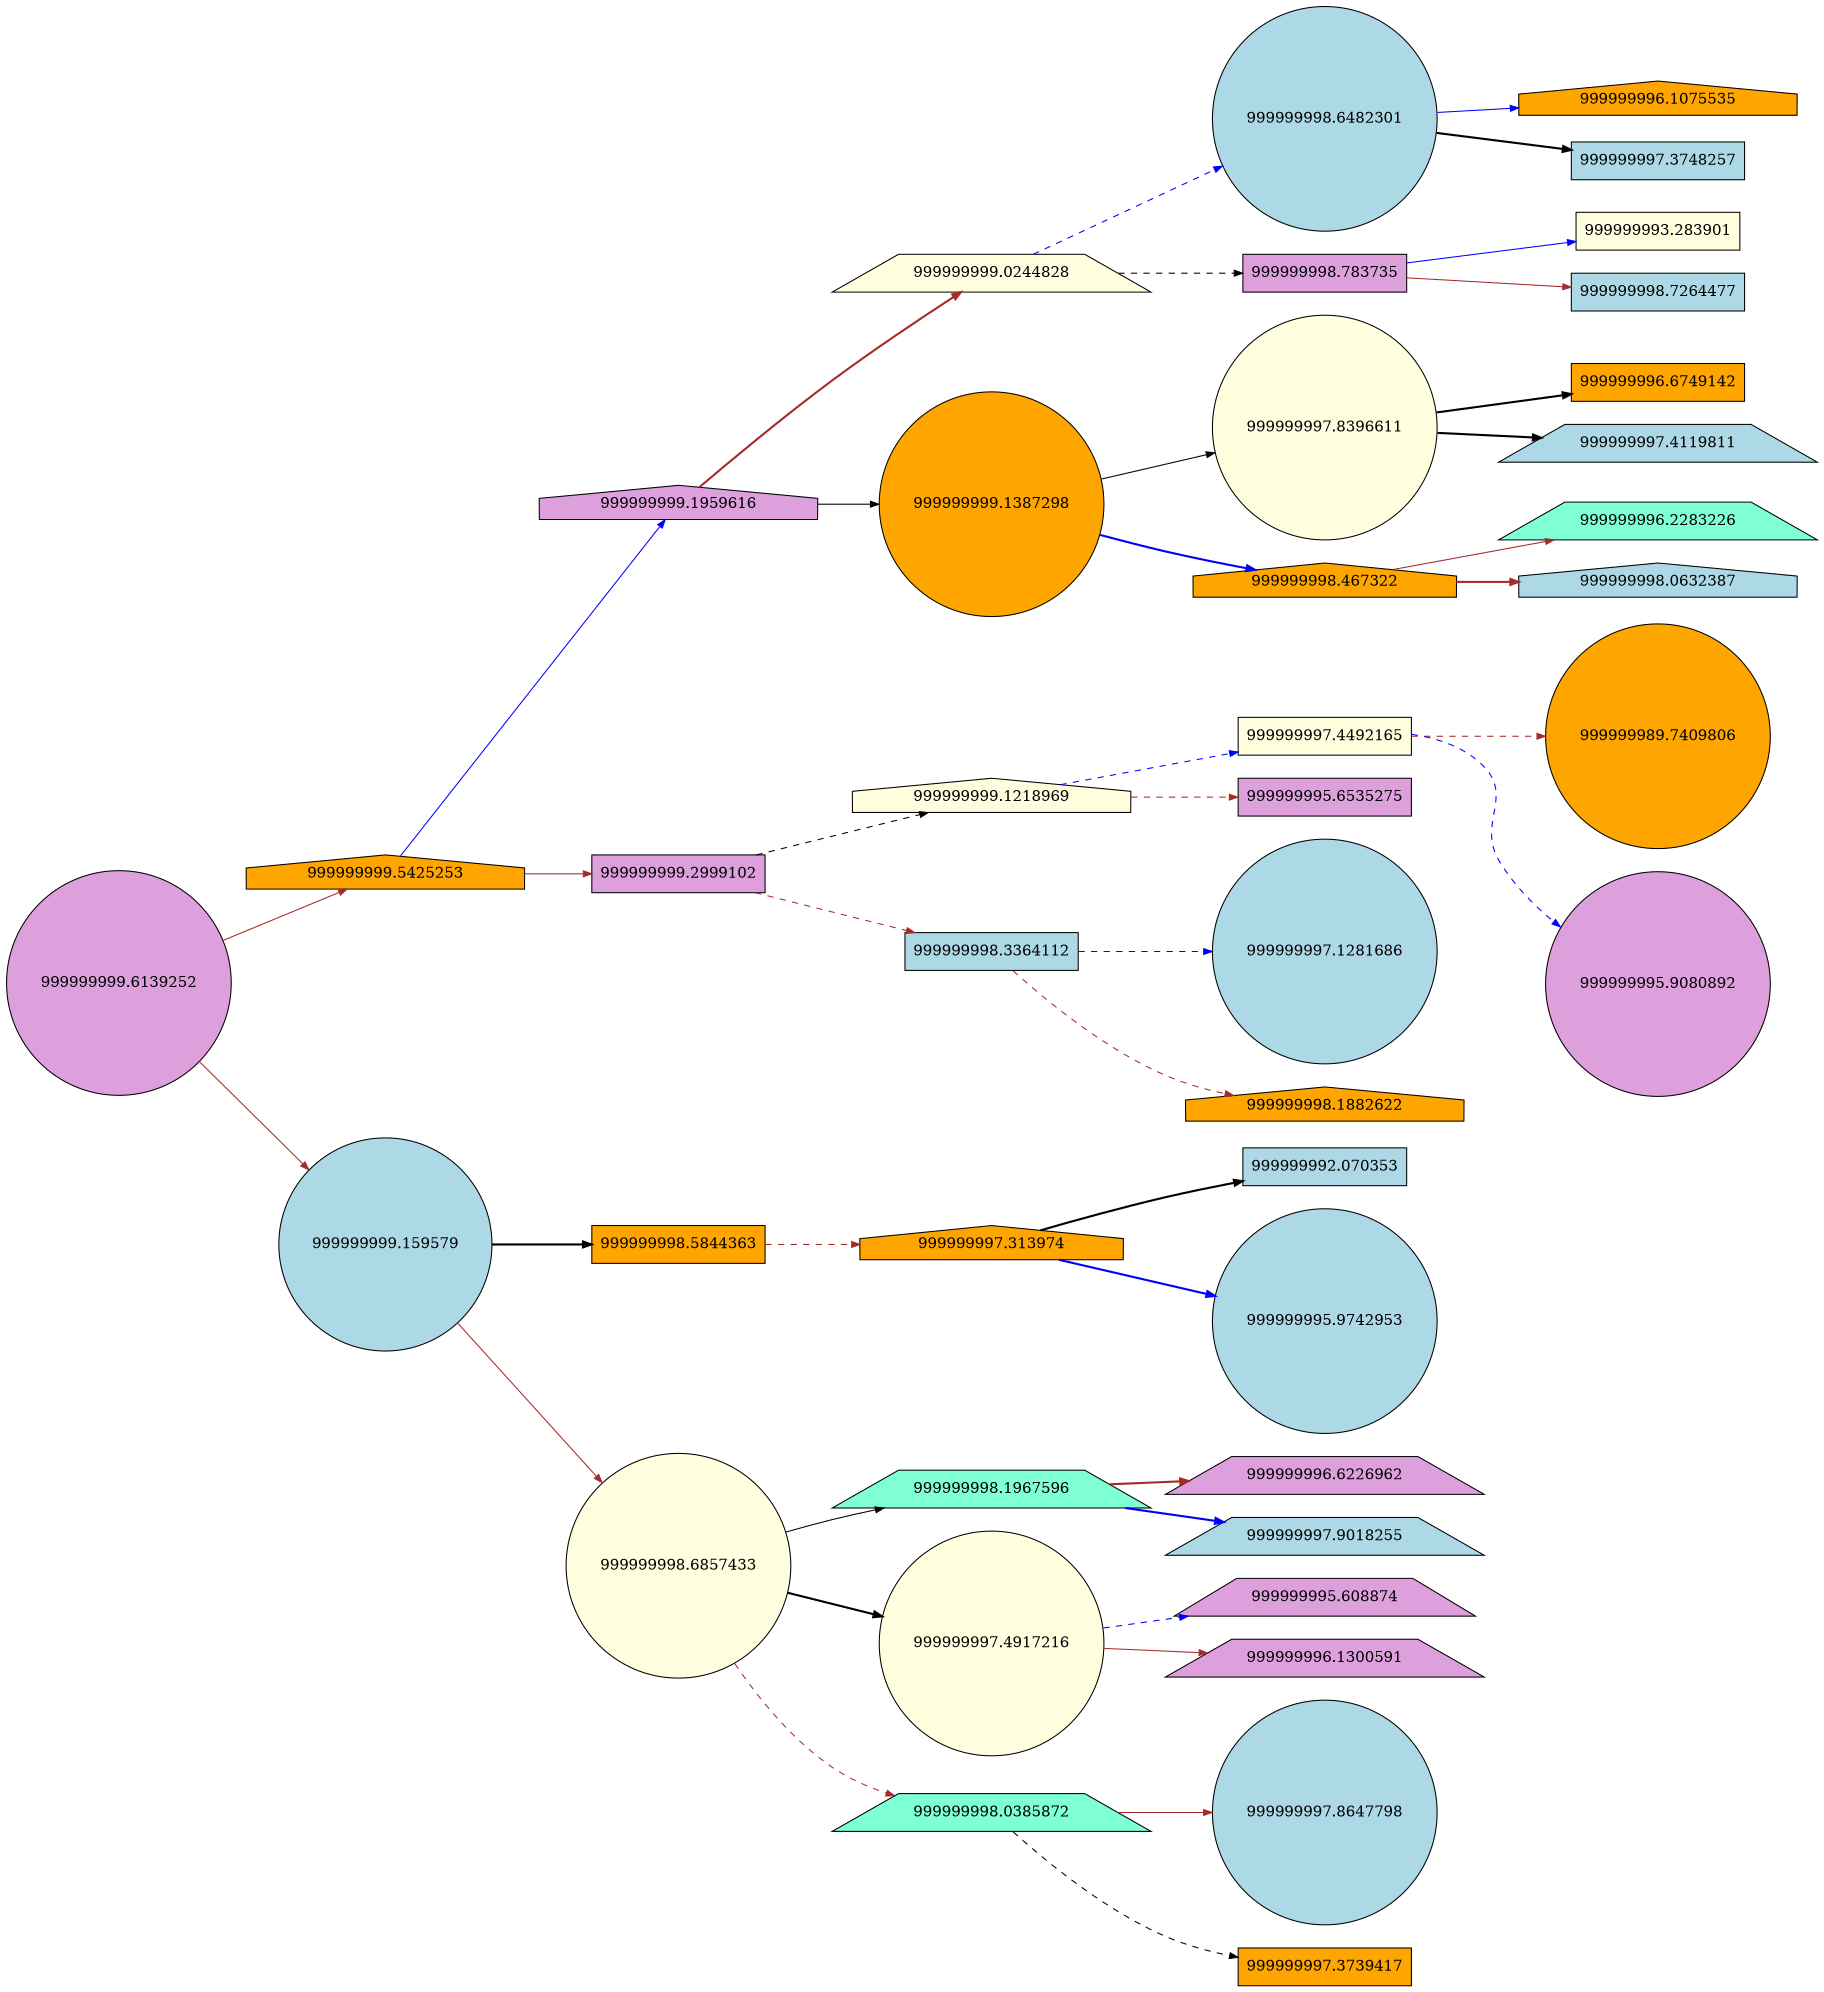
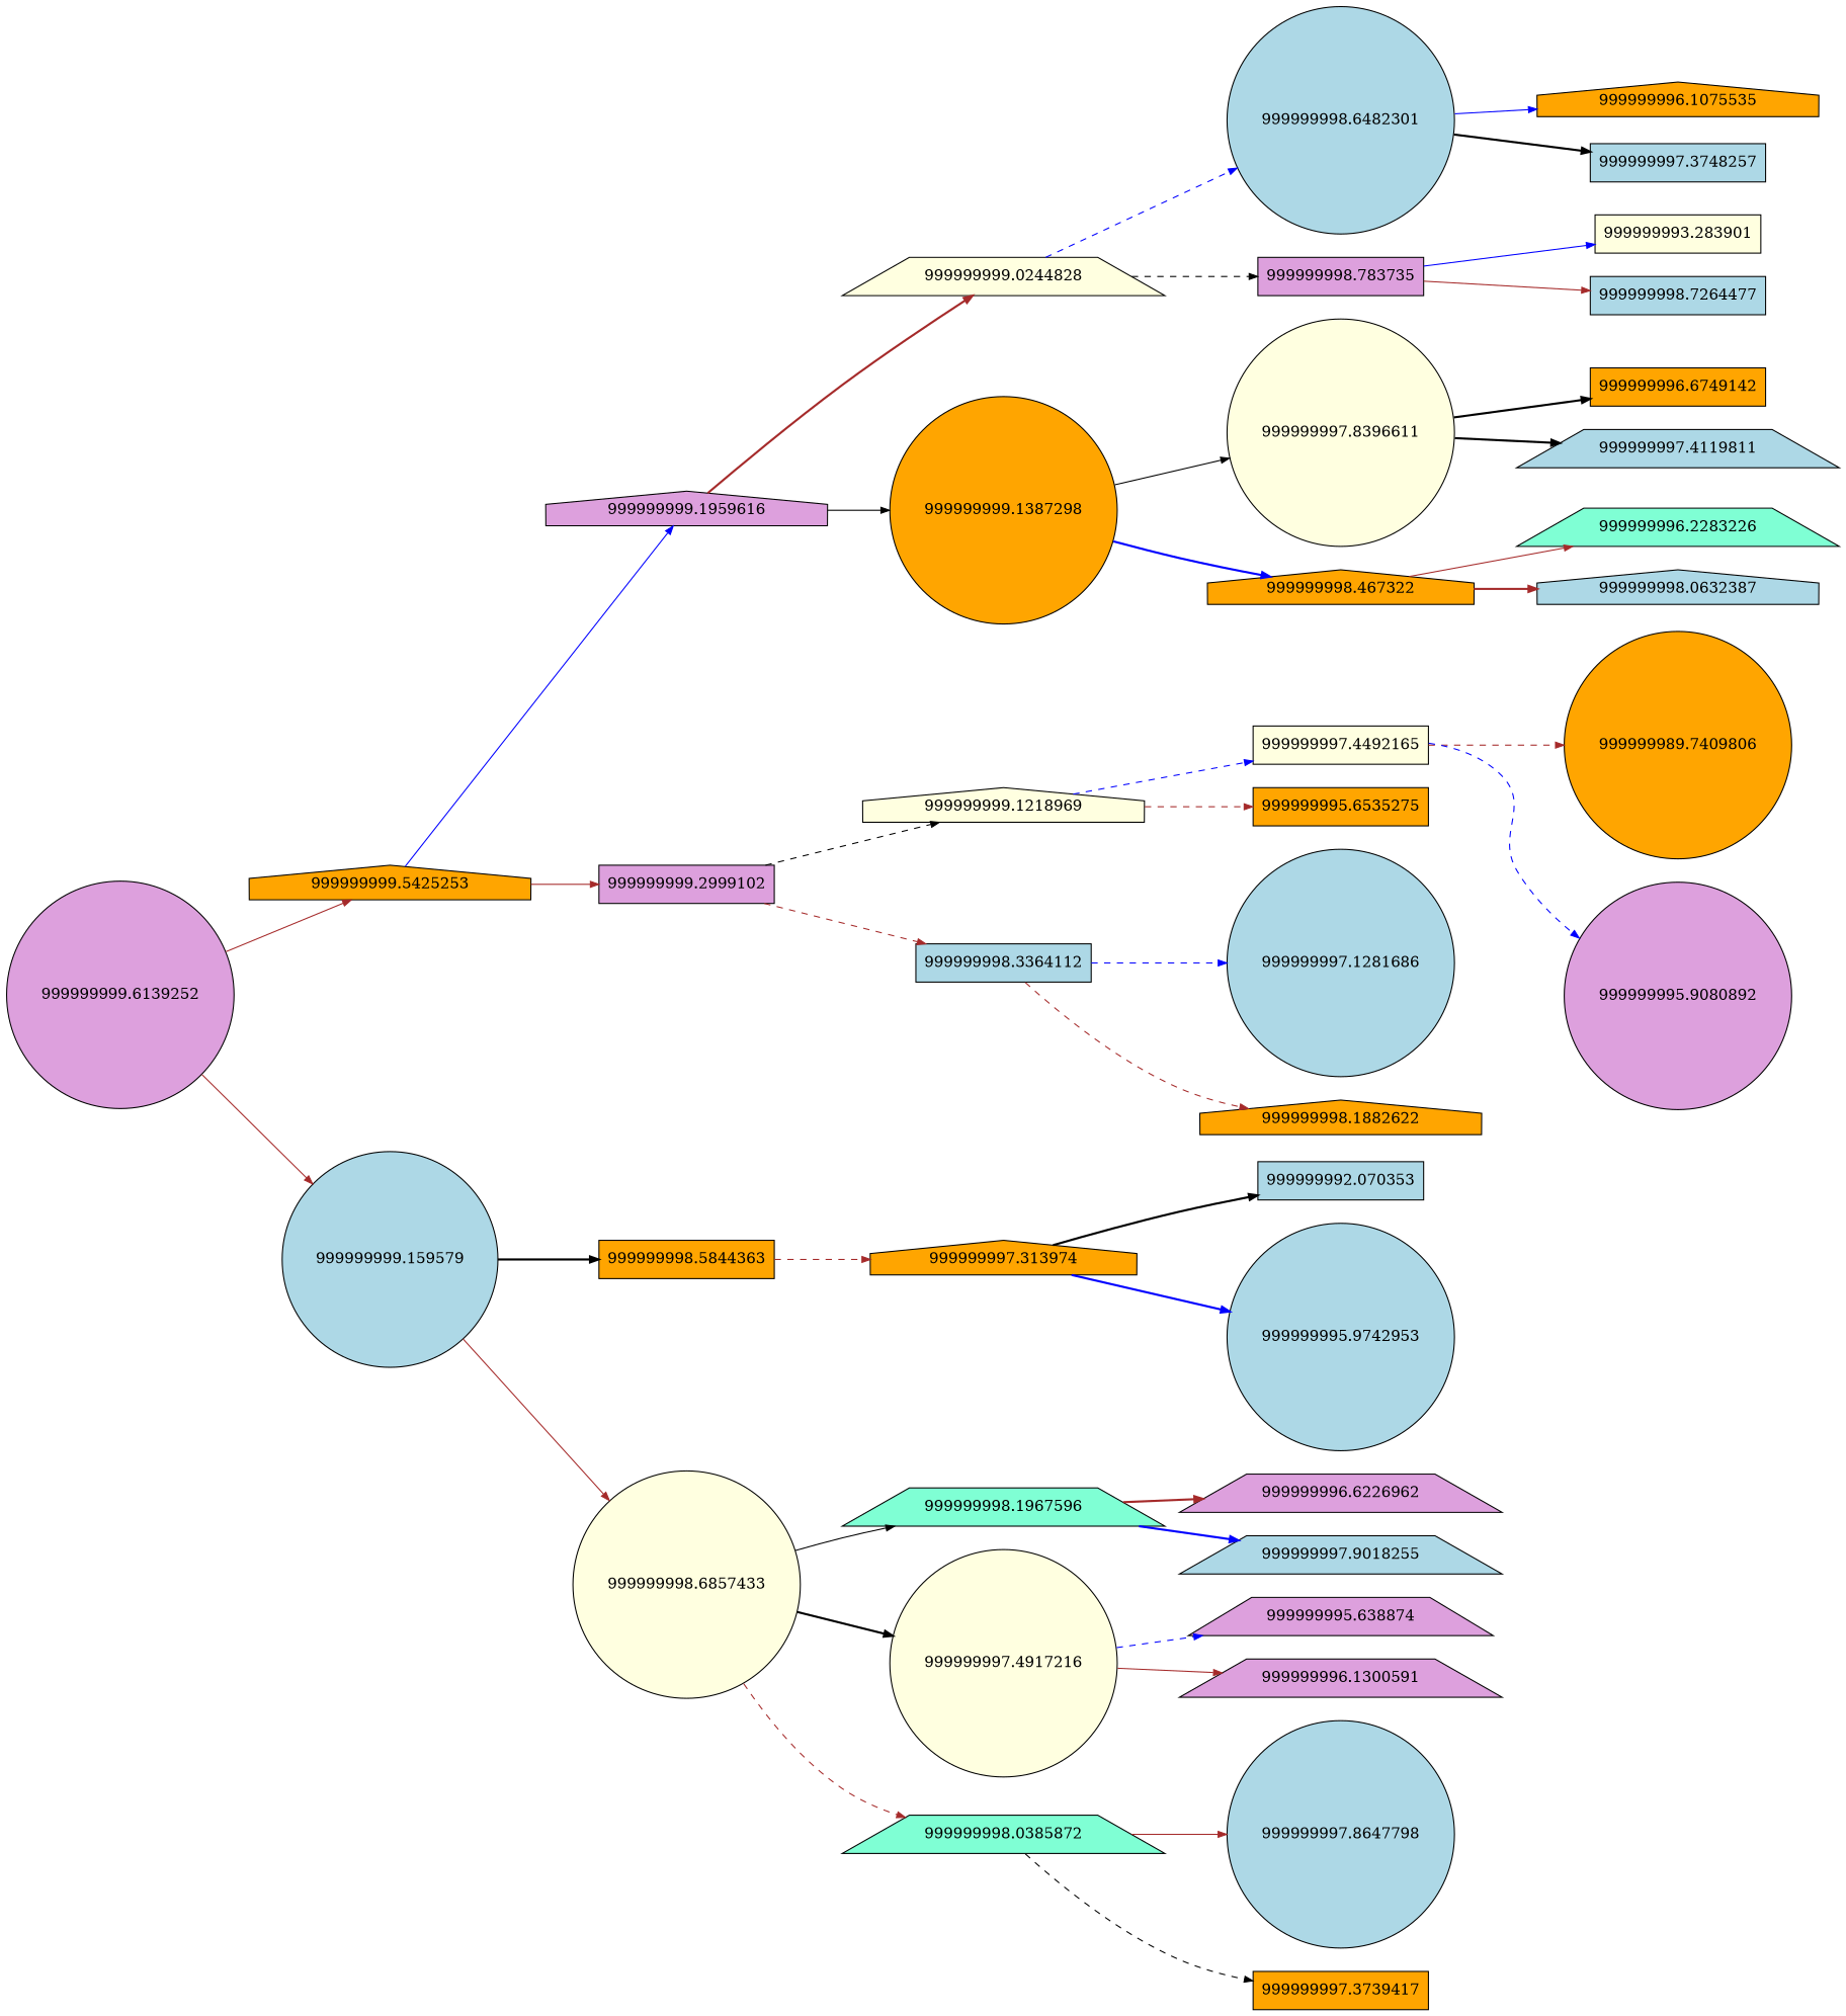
  digraph {
    nodesep=0.3
    rankdir=LR
    ranksep=0.2
    node [fillcolor=lightblue shape=circle style=filled]
    edge [arrowsize=0.8 color=brown style=solid]
    n1 [fillcolor=plum label=999999999.6139252]
    n2 [fillcolor=orange label=999999999.5425253 shape=house]
    n3 [label=999999999.159579]
    n4 [fillcolor=plum label=999999999.1959616 shape=house]
    n5 [fillcolor=plum label=999999999.2999102 shape=box]
    n6 [fillcolor=orange label=999999998.5844363 shape=box]
    n7 [fillcolor=lightyellow label=999999998.6857433]
    n8 [fillcolor=lightyellow label=999999999.0244828 shape=trapezium]
    n9 [fillcolor=orange label=999999999.1387298]
    n10 [fillcolor=lightyellow label=999999999.1218969 shape=house]
    n11 [label=999999998.3364112 shape=box]
    n12 [fillcolor=orange label=999999997.313974 shape=house]
    n13 [fillcolor=aquamarine label=999999998.1967596 shape=trapezium]
    n14 [fillcolor=lightyellow label=999999997.4917216]
    n15 [fillcolor=aquamarine label=999999998.0385872 shape=trapezium]
    n16 [label=999999998.6482301]
    n17 [fillcolor=plum label=999999998.783735 shape=box]
    n18 [fillcolor=lightyellow label=999999997.8396611]
    n19 [fillcolor=orange label=999999998.467322 shape=house]
    n20 [fillcolor=lightyellow label=999999997.4492165 shape=box]
-   n21 [fillcolor=plum label=999999995.6535275 shape=box]
+   n21 [fillcolor=orange label=999999995.6535275 shape=box]
    n22 [label=999999997.1281686]
    n23 [fillcolor=orange label=999999998.1882622 shape=house]
    n24 [label=999999992.070353 shape=box]
    n25 [label=999999995.9742953]
    n26 [fillcolor=plum label=999999996.6226962 shape=trapezium]
    n27 [label=999999997.9018255 shape=trapezium]
-   n28 [fillcolor=plum label=999999995.608874 shape=trapezium]
+   n28 [fillcolor=plum label=999999995.638874 shape=trapezium]
    n29 [fillcolor=plum label=999999996.1300591 shape=trapezium]
    n30 [label=999999997.8647798]
    n31 [fillcolor=orange label=999999997.3739417 shape=box]
    n32 [fillcolor=orange label=999999996.1075535 shape=house]
    n33 [label=999999997.3748257 shape=box]
    n34 [fillcolor=lightyellow label=999999993.283901 shape=box]
    n35 [label=999999998.7264477 shape=box]
    n36 [fillcolor=orange label=999999996.6749142 shape=box]
    n37 [label=999999997.4119811 shape=trapezium]
    n38 [fillcolor=aquamarine label=999999996.2283226 shape=trapezium]
    n39 [label=999999998.0632387 shape=house]
    n40 [fillcolor=orange label=999999989.7409806]
    n41 [fillcolor=plum label=999999995.9080892]
    n1 -> n2 [side=left]
    n1 -> n3
    n2 -> n4 [color=blue side=left]
    n2 -> n5
    n3 -> n6 [color=black side=left style=bold]
    n3 -> n7
    n4 -> n8 [side=left style=bold]
    n4 -> n9 [color=black]
    n5 -> n10 [color=black side=left style=dashed]
    n5 -> n11 [style=dashed]
    n6 -> n12 [side=left style=dashed]
    n7 -> n13 [color=black]
    n7 -> n14 [color=black side=left style=bold]
    n7 -> n15 [style=dashed]
    n8 -> n16 [color=blue side=left style=dashed]
    n8 -> n17 [color=black style=dashed]
    n9 -> n18 [color=black side=left]
    n9 -> n19 [color=blue style=bold]
    n10 -> n20 [color=blue side=left style=dashed]
    n10 -> n21 [style=dashed]
    n11 -> n22 [color=blue side=left style=dashed]
    n11 -> n23 [style=dashed]
    n12 -> n24 [color=black side=left style=bold]
    n12 -> n25 [color=blue style=bold]
    n13 -> n26 [side=left style=bold]
    n13 -> n27 [color=blue style=bold]
    n14 -> n28 [color=blue side=left style=dashed]
    n14 -> n29
    n15 -> n30 [side=left]
    n15 -> n31 [color=black style=dashed]
    n16 -> n32 [color=blue side=left]
    n16 -> n33 [color=black style=bold]
    n17 -> n34 [color=blue side=left]
    n17 -> n35
    n18 -> n36 [color=black side=left style=bold]
    n18 -> n37 [color=black style=bold]
    n19 -> n38 [side=left]
    n19 -> n39 [style=bold]
    n20 -> n40 [side=left style=dashed]
    n20 -> n41 [color=blue style=dashed]
  }
